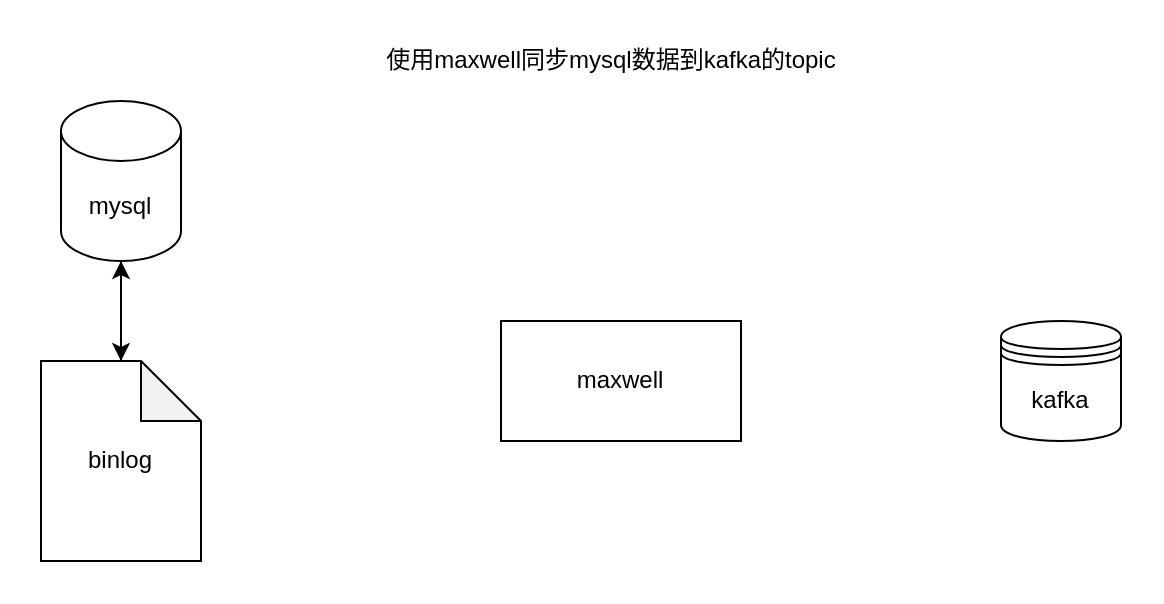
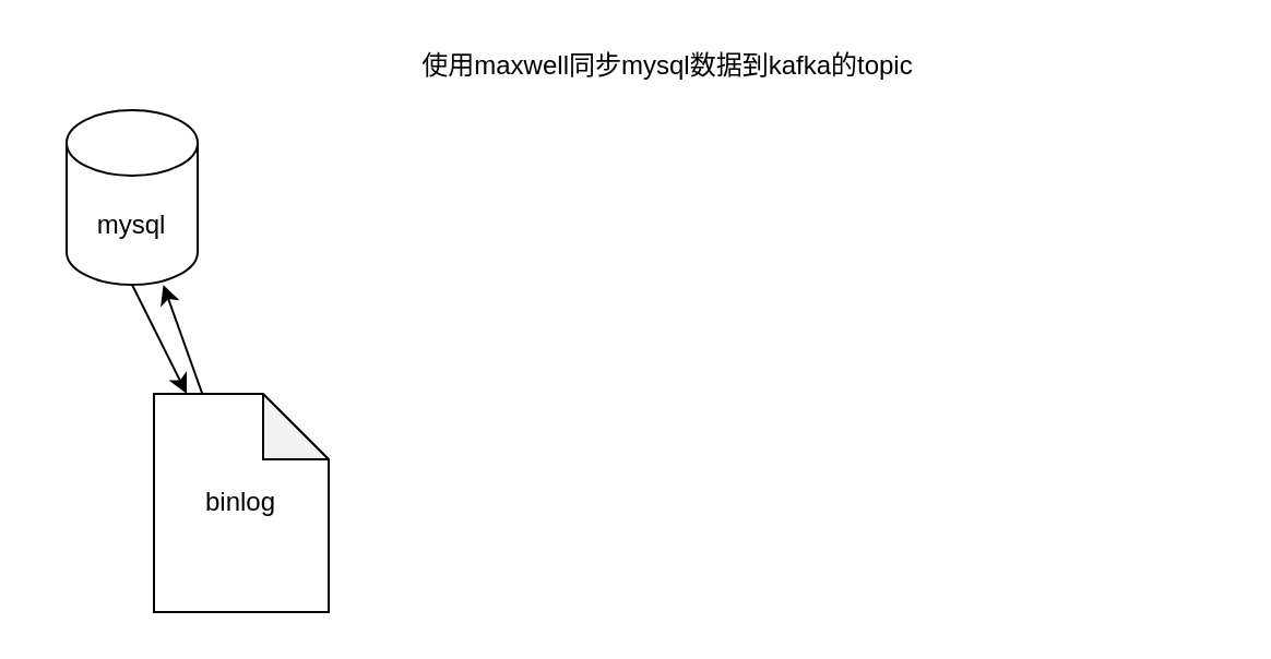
  <mxCell id="0" />
  <mxCell id="1" parent="0" />
  <mxCell id="2" style="edgeStyle=none;html=1;" parent="1" target="4" edge="1"><mxGeometry relative="1" as="geometry"><mxPoint x="60" y="130" as="sourcePoint" /></mxGeometry></mxCell>
  <mxCell id="3" style="edgeStyle=none;html=1;" parent="1" source="4" target="7" edge="1"><mxGeometry relative="1" as="geometry" /></mxCell>
- <mxCell id="4" value="binlog" style="shape=note;whiteSpace=wrap;html=1;backgroundOutline=1;darkOpacity=0.05;" parent="1" vertex="1"><mxGeometry x="20" y="180" width="80" height="100" as="geometry" /></mxCell>
- <mxCell id="5" value="maxwell" style="rounded=0;whiteSpace=wrap;html=1;" parent="1" vertex="1"><mxGeometry x="250" y="160" width="120" height="60" as="geometry" /></mxCell>
+ <mxCell id="4" value="binlog" style="shape=note;whiteSpace=wrap;html=1;backgroundOutline=1;darkOpacity=0.05;" parent="1" vertex="1"><mxGeometry x="70" y="180" width="80" height="100" as="geometry" /></mxCell>
  <mxCell id="6" value="使用maxwell同步mysql数据到kafka的topic" style="text;html=1;align=center;verticalAlign=middle;resizable=0;points=[];autosize=1;strokeColor=none;fillColor=none;" parent="1" vertex="1"><mxGeometry x="185" y="20" width="240" height="20" as="geometry" /></mxCell>
  <mxCell id="7" value="mysql" style="shape=cylinder3;whiteSpace=wrap;html=1;boundedLbl=1;backgroundOutline=1;size=15;" parent="1" vertex="1"><mxGeometry x="30" y="50" width="60" height="80" as="geometry" /></mxCell>
- <mxCell id="8" value="kafka" style="shape=datastore;whiteSpace=wrap;html=1;" parent="1" vertex="1"><mxGeometry x="500" y="160" width="60" height="60" as="geometry" /></mxCell>
